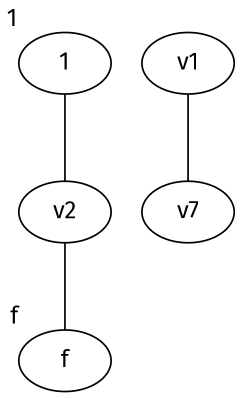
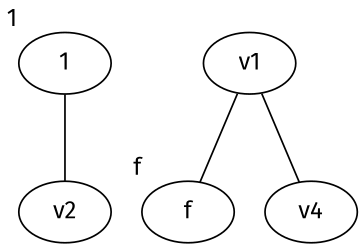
  graph {
    fontname="Fira Sans"
    rankdir=TB
    node [fontname="Fira Sans" style=inner]
    edge [fontname="Fira Sans"]
    1 [style=pole xlabel=1]
    v2
    f [style=pole xlabel=f]
    v1
-   v4 [label=v7]
+   v4
    1 -- v2 [label=" " texlbl="$\overline{x}_1$"]
-   v2 -- f [label=" " texlbl="$x_2$"]
+   v1 -- f [label=" " texlbl="$x_2$"]
    v1 -- v4 [label=" " texlbl="$\overline{x}_2$"]
  }
